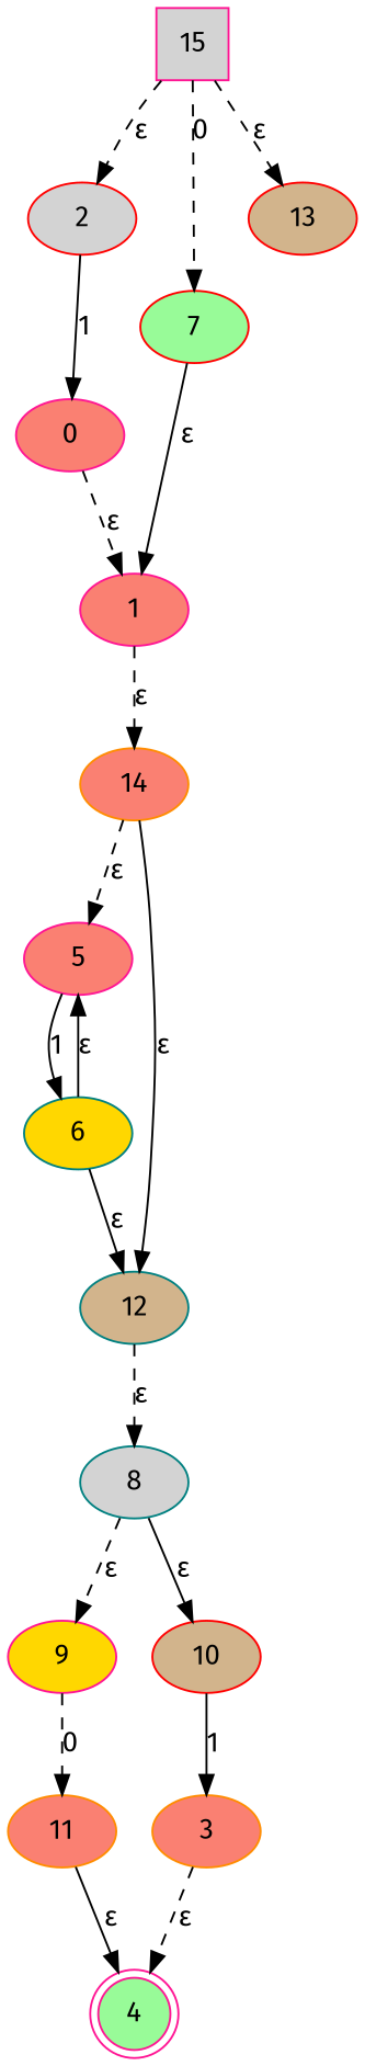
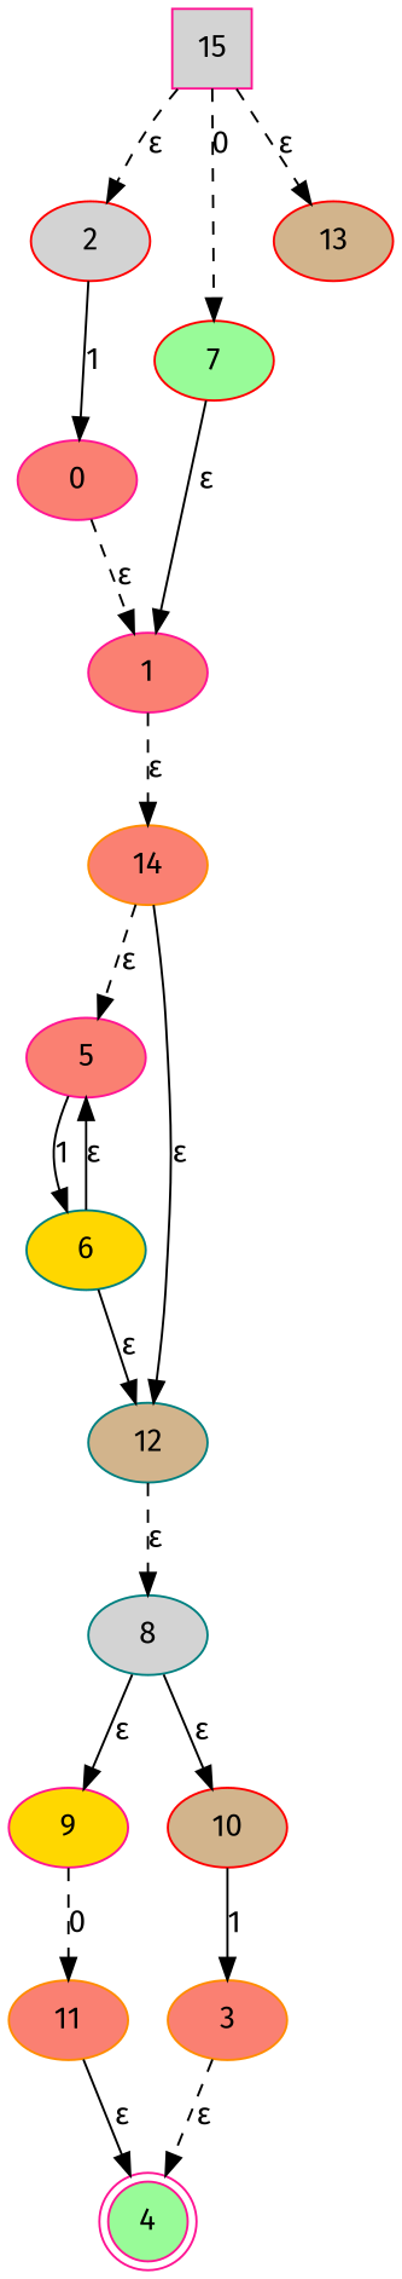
  digraph {
    fontname="Fira Sans"
    rankdir=TB
    node [color=deeppink fillcolor=salmon fontname="Fira Sans" style=filled]
    edge [fontname="Fira Sans" style=dashed]
    0
    1
    14 [color=darkorange]
    5
    12 [color=teal fillcolor=tan]
    2 [color=red fillcolor=lightgrey]
    4 [fillcolor=palegreen shape=doublecircle]
    3 [color=darkorange]
    6 [color=teal fillcolor=gold]
    8 [color=teal fillcolor=lightgrey]
    7 [color=red fillcolor=palegreen]
    9 [fillcolor=gold]
    10 [color=red fillcolor=tan]
    11 [color=darkorange]
    13 [color=red fillcolor=tan]
    15 [fillcolor=lightgrey shape=square]
    0 -> 1 [label="ɛ"]
    1 -> 14 [label="ɛ"]
    14 -> 5 [label="ɛ"]
    14 -> 12 [label="ɛ" style=solid]
    5 -> 6 [label=1 style=solid]
    12 -> 8 [label="ɛ"]
    2 -> 0 [label=1 style=solid]
    3 -> 4 [label="ɛ"]
    6 -> 5 [label="ɛ" style=solid]
    6 -> 12 [label="ɛ" style=solid]
-   8 -> 9 [label="ɛ"]
+   8 -> 9 [label="ɛ" style=solid]
    8 -> 10 [label="ɛ" style=solid]
    7 -> 1 [label="ɛ" style=solid]
    9 -> 11 [label=0]
    10 -> 3 [label=1 style=solid]
    11 -> 4 [label="ɛ" style=solid]
    15 -> 2 [label="ɛ"]
    15 -> 7 [label=0]
    15 -> 13 [label="ɛ"]
  }
